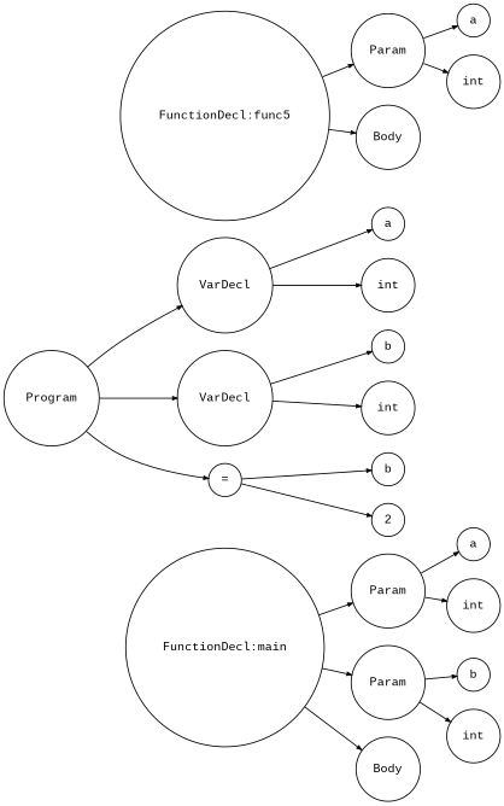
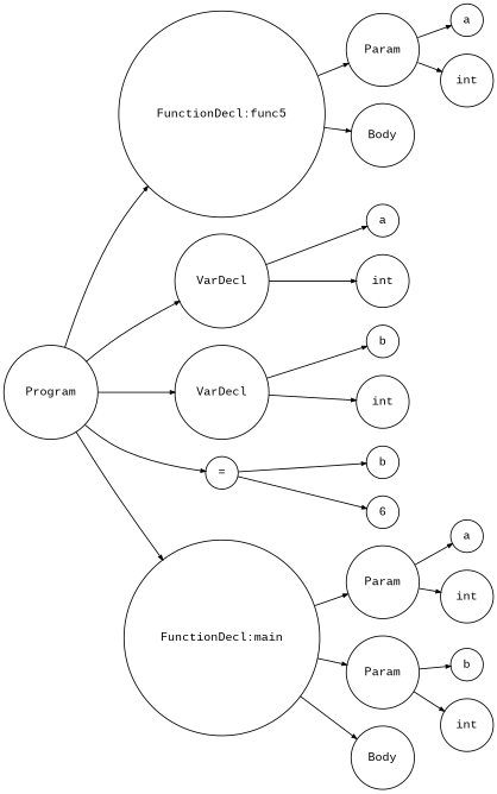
  digraph {
    fontname="Liberation Mono"
    rankdir=LR
    ranksep=.3
    node [fontname="Liberation Mono" fontsize=12 shape=circle]
    edge [arrowsize=.5 fontname="Liberation Mono"]
    n1 [height=.1 label=Program]
    n2 [height=.1 label="FunctionDecl:func5"]
    n3 [height=.1 label=VarDecl]
    n4 [height=.1 label=VarDecl]
    n5 [height=.1 label="="]
    n6 [height=.1 label="FunctionDecl:main"]
    n7 [height=.1 label=Param]
    n8 [height=.1 label=Body]
    n9 [height=.1 label=a]
    n10 [height=.1 label=int]
    n11 [height=.1 label=b]
    n12 [height=.1 label=int]
    n13 [height=.1 label=b]
-   n14 [height=.1 label=2]
+   n14 [height=.1 label=6]
    n15 [height=.1 label=Param]
    n16 [height=.1 label=Param]
    n17 [height=.1 label=Body]
    n18 [height=.1 label=a]
    n19 [height=.1 label=int]
    n20 [height=.1 label=a]
    n21 [height=.1 label=int]
    n22 [height=.1 label=b]
    n23 [height=.1 label=int]
+   n1 -> n2
    n1 -> n3
    n1 -> n4
    n1 -> n5
+   n1 -> n6
    n2 -> n7
    n2 -> n8
    n3 -> n9
    n3 -> n10
    n4 -> n11
    n4 -> n12
    n5 -> n13
    n5 -> n14
    n6 -> n15
    n6 -> n16
    n6 -> n17
    n7 -> n18
    n7 -> n19
    n15 -> n20
    n15 -> n21
    n16 -> n22
    n16 -> n23
  }
